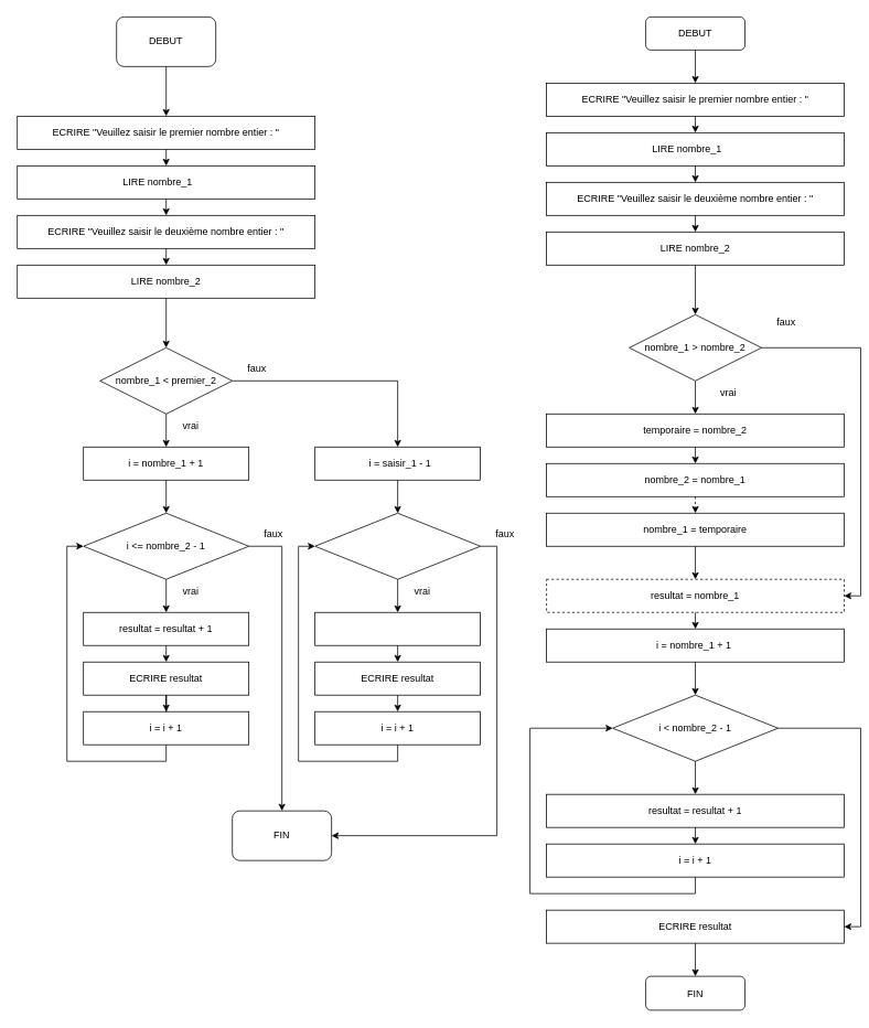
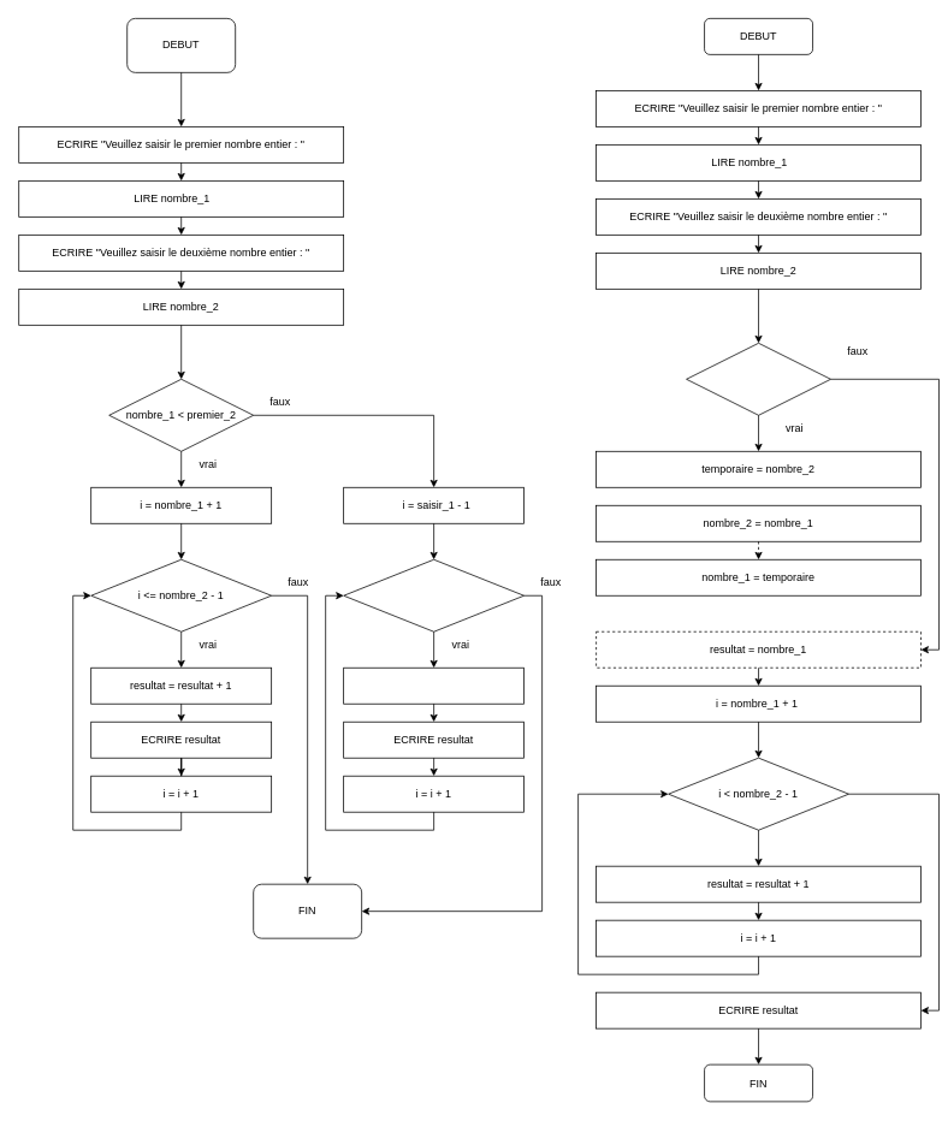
  <mxCell id="0" />
  <mxCell id="1" parent="0" />
  <mxCell id="2" style="edgeStyle=orthogonalEdgeStyle;rounded=0;orthogonalLoop=1;jettySize=auto;html=1;exitX=0.5;exitY=1;exitDx=0;exitDy=0;entryX=0.5;entryY=0;entryDx=0;entryDy=0;" parent="1" source="3" target="6" edge="1"><mxGeometry relative="1" as="geometry" /></mxCell>
  <mxCell id="3" value="" style="rounded=1;whiteSpace=wrap;html=1;fillColor=none;" parent="1" vertex="1"><mxGeometry x="140" y="20" width="120" height="60" as="geometry" /></mxCell>
  <mxCell id="4" value="DEBUT" style="text;html=1;strokeColor=none;fillColor=none;align=center;verticalAlign=middle;whiteSpace=wrap;rounded=0;" parent="1" vertex="1"><mxGeometry x="170" y="35" width="60" height="30" as="geometry" /></mxCell>
  <mxCell id="5" style="edgeStyle=orthogonalEdgeStyle;rounded=0;orthogonalLoop=1;jettySize=auto;html=1;exitX=0.5;exitY=1;exitDx=0;exitDy=0;entryX=0.5;entryY=0;entryDx=0;entryDy=0;" parent="1" source="6" target="9" edge="1"><mxGeometry relative="1" as="geometry" /></mxCell>
  <mxCell id="6" value="" style="rounded=0;whiteSpace=wrap;html=1;fillColor=none;" parent="1" vertex="1"><mxGeometry x="20" y="140" width="360" height="40" as="geometry" /></mxCell>
  <mxCell id="7" value="ECRIRE &quot;Veuillez saisir le premier nombre entier : &quot;" style="text;html=1;strokeColor=none;fillColor=none;align=center;verticalAlign=middle;whiteSpace=wrap;rounded=0;" parent="1" vertex="1"><mxGeometry x="40" y="150" width="320" height="20" as="geometry" /></mxCell>
  <mxCell id="8" style="edgeStyle=orthogonalEdgeStyle;rounded=0;orthogonalLoop=1;jettySize=auto;html=1;exitX=0.5;exitY=1;exitDx=0;exitDy=0;entryX=0.5;entryY=0;entryDx=0;entryDy=0;" parent="1" source="9" target="12" edge="1"><mxGeometry relative="1" as="geometry" /></mxCell>
  <mxCell id="9" value="" style="rounded=0;whiteSpace=wrap;html=1;fillColor=none;" parent="1" vertex="1"><mxGeometry x="20" y="200" width="360" height="40" as="geometry" /></mxCell>
  <mxCell id="10" value="LIRE nombre_1" style="text;html=1;strokeColor=none;fillColor=none;align=center;verticalAlign=middle;whiteSpace=wrap;rounded=0;" parent="1" vertex="1"><mxGeometry x="40" y="205" width="300" height="30" as="geometry" /></mxCell>
  <mxCell id="11" style="edgeStyle=orthogonalEdgeStyle;rounded=0;orthogonalLoop=1;jettySize=auto;html=1;exitX=0.5;exitY=1;exitDx=0;exitDy=0;entryX=0.5;entryY=0;entryDx=0;entryDy=0;" parent="1" source="12" target="15" edge="1"><mxGeometry relative="1" as="geometry" /></mxCell>
  <mxCell id="12" value="" style="rounded=0;whiteSpace=wrap;html=1;fillColor=none;" parent="1" vertex="1"><mxGeometry x="20" y="260" width="360" height="40" as="geometry" /></mxCell>
  <mxCell id="13" value="ECRIRE &quot;Veuillez saisir le deuxième nombre entier : &quot;" style="text;html=1;strokeColor=none;fillColor=none;align=center;verticalAlign=middle;whiteSpace=wrap;rounded=0;" parent="1" vertex="1"><mxGeometry x="40" y="265" width="320" height="30" as="geometry" /></mxCell>
  <mxCell id="14" style="edgeStyle=orthogonalEdgeStyle;rounded=0;orthogonalLoop=1;jettySize=auto;html=1;exitX=0.5;exitY=1;exitDx=0;exitDy=0;entryX=0.5;entryY=0;entryDx=0;entryDy=0;" parent="1" source="15" target="19" edge="1"><mxGeometry relative="1" as="geometry" /></mxCell>
  <mxCell id="15" value="" style="rounded=0;whiteSpace=wrap;html=1;fillColor=none;" parent="1" vertex="1"><mxGeometry x="20" y="320" width="360" height="40" as="geometry" /></mxCell>
  <mxCell id="16" value="LIRE nombre_2" style="text;html=1;strokeColor=none;fillColor=none;align=center;verticalAlign=middle;whiteSpace=wrap;rounded=0;" parent="1" vertex="1"><mxGeometry x="40" y="325" width="320" height="30" as="geometry" /></mxCell>
  <mxCell id="17" style="edgeStyle=orthogonalEdgeStyle;rounded=0;orthogonalLoop=1;jettySize=auto;html=1;entryX=0.5;entryY=0;entryDx=0;entryDy=0;" parent="1" source="19" target="24" edge="1"><mxGeometry relative="1" as="geometry" /></mxCell>
  <mxCell id="18" style="edgeStyle=orthogonalEdgeStyle;rounded=0;orthogonalLoop=1;jettySize=auto;html=1;exitX=1;exitY=0.5;exitDx=0;exitDy=0;entryX=0.5;entryY=0;entryDx=0;entryDy=0;" parent="1" source="19" target="46" edge="1"><mxGeometry relative="1" as="geometry" /></mxCell>
  <mxCell id="19" value="" style="rhombus;whiteSpace=wrap;html=1;fillColor=none;" parent="1" vertex="1"><mxGeometry x="120" y="420" width="160" height="80" as="geometry" /></mxCell>
  <mxCell id="20" value="nombre_1 &amp;lt; premier_2" style="text;html=1;strokeColor=none;fillColor=none;align=center;verticalAlign=middle;whiteSpace=wrap;rounded=0;" parent="1" vertex="1"><mxGeometry x="120" y="445" width="160" height="30" as="geometry" /></mxCell>
  <mxCell id="21" value="vrai" style="text;html=1;strokeColor=none;fillColor=none;align=center;verticalAlign=middle;whiteSpace=wrap;rounded=0;" parent="1" vertex="1"><mxGeometry x="200" y="500" width="60" height="30" as="geometry" /></mxCell>
  <mxCell id="22" value="faux" style="text;html=1;strokeColor=none;fillColor=none;align=center;verticalAlign=middle;whiteSpace=wrap;rounded=0;" parent="1" vertex="1"><mxGeometry x="280" y="430" width="60" height="30" as="geometry" /></mxCell>
  <mxCell id="23" style="edgeStyle=orthogonalEdgeStyle;rounded=0;orthogonalLoop=1;jettySize=auto;html=1;entryX=0.5;entryY=0;entryDx=0;entryDy=0;" parent="1" source="24" target="28" edge="1"><mxGeometry relative="1" as="geometry" /></mxCell>
  <mxCell id="24" value="" style="rounded=0;whiteSpace=wrap;html=1;fillColor=none;" parent="1" vertex="1"><mxGeometry x="100" y="540" width="200" height="40" as="geometry" /></mxCell>
  <mxCell id="25" value="i = nombre_1 + 1" style="text;html=1;strokeColor=none;fillColor=none;align=center;verticalAlign=middle;whiteSpace=wrap;rounded=0;" parent="1" vertex="1"><mxGeometry x="100" y="545" width="200" height="30" as="geometry" /></mxCell>
  <mxCell id="26" style="edgeStyle=orthogonalEdgeStyle;rounded=0;orthogonalLoop=1;jettySize=auto;html=1;exitX=0.5;exitY=1;exitDx=0;exitDy=0;entryX=0.5;entryY=0;entryDx=0;entryDy=0;" parent="1" source="28" target="31" edge="1"><mxGeometry relative="1" as="geometry" /></mxCell>
  <mxCell id="27" style="edgeStyle=orthogonalEdgeStyle;rounded=0;orthogonalLoop=1;jettySize=auto;html=1;exitX=1;exitY=0.5;exitDx=0;exitDy=0;entryX=0.5;entryY=0;entryDx=0;entryDy=0;" parent="1" source="28" target="57" edge="1"><mxGeometry relative="1" as="geometry" /></mxCell>
  <mxCell id="28" value="" style="rhombus;whiteSpace=wrap;html=1;fillColor=none;" parent="1" vertex="1"><mxGeometry x="100" y="620" width="200" height="80" as="geometry" /></mxCell>
  <mxCell id="29" value="i &amp;lt;=&amp;nbsp;nombre_2 - 1" style="text;html=1;strokeColor=none;fillColor=none;align=center;verticalAlign=middle;whiteSpace=wrap;rounded=0;" parent="1" vertex="1"><mxGeometry x="130" y="645" width="140" height="30" as="geometry" /></mxCell>
  <mxCell id="30" style="edgeStyle=orthogonalEdgeStyle;rounded=0;orthogonalLoop=1;jettySize=auto;html=1;exitX=0.5;exitY=1;exitDx=0;exitDy=0;entryX=0.5;entryY=0;entryDx=0;entryDy=0;" parent="1" source="31" target="34" edge="1"><mxGeometry relative="1" as="geometry" /></mxCell>
  <mxCell id="31" value="" style="rounded=0;whiteSpace=wrap;html=1;fillColor=none;" parent="1" vertex="1"><mxGeometry x="100" y="740" width="200" height="40" as="geometry" /></mxCell>
  <mxCell id="32" value="resultat = resultat + 1" style="text;html=1;strokeColor=none;fillColor=none;align=center;verticalAlign=middle;whiteSpace=wrap;rounded=0;" parent="1" vertex="1"><mxGeometry x="100" y="750" width="200" height="20" as="geometry" /></mxCell>
  <mxCell id="33" style="edgeStyle=orthogonalEdgeStyle;rounded=0;orthogonalLoop=1;jettySize=auto;html=1;entryX=0.5;entryY=0;entryDx=0;entryDy=0;" parent="1" source="34" target="37" edge="1"><mxGeometry relative="1" as="geometry" /></mxCell>
  <mxCell id="34" value="" style="rounded=0;whiteSpace=wrap;html=1;fillColor=none;" parent="1" vertex="1"><mxGeometry x="100" y="800" width="200" height="40" as="geometry" /></mxCell>
  <mxCell id="35" value="ECRIRE resultat" style="text;html=1;strokeColor=none;fillColor=none;align=center;verticalAlign=middle;whiteSpace=wrap;rounded=0;" parent="1" vertex="1"><mxGeometry x="100" y="810" width="200" height="20" as="geometry" /></mxCell>
  <mxCell id="36" style="edgeStyle=orthogonalEdgeStyle;rounded=0;orthogonalLoop=1;jettySize=auto;html=1;entryX=0;entryY=0.5;entryDx=0;entryDy=0;" parent="1" source="37" target="28" edge="1"><mxGeometry relative="1" as="geometry"><mxPoint x="180" y="950" as="targetPoint" /><Array as="points"><mxPoint x="200" y="920" /><mxPoint x="80" y="920" /><mxPoint x="80" y="660" /></Array></mxGeometry></mxCell>
  <mxCell id="37" value="" style="rounded=0;whiteSpace=wrap;html=1;fillColor=none;" parent="1" vertex="1"><mxGeometry x="100" y="860" width="200" height="40" as="geometry" /></mxCell>
  <mxCell id="38" value="i = i + 1" style="text;html=1;strokeColor=none;fillColor=none;align=center;verticalAlign=middle;whiteSpace=wrap;rounded=0;" parent="1" vertex="1"><mxGeometry x="140" y="865" width="120" height="30" as="geometry" /></mxCell>
  <mxCell id="39" style="edgeStyle=orthogonalEdgeStyle;rounded=0;orthogonalLoop=1;jettySize=auto;html=1;exitX=0.5;exitY=1;exitDx=0;exitDy=0;entryX=0.5;entryY=0;entryDx=0;entryDy=0;" parent="1" source="40" target="42" edge="1"><mxGeometry relative="1" as="geometry" /></mxCell>
  <mxCell id="40" value="" style="rounded=0;whiteSpace=wrap;html=1;fillColor=none;" parent="1" vertex="1"><mxGeometry x="380" y="740" width="200" height="40" as="geometry" /></mxCell>
  <mxCell id="41" style="edgeStyle=orthogonalEdgeStyle;rounded=0;orthogonalLoop=1;jettySize=auto;html=1;exitX=0.5;exitY=1;exitDx=0;exitDy=0;entryX=0.5;entryY=0;entryDx=0;entryDy=0;" parent="1" source="42" target="44" edge="1"><mxGeometry relative="1" as="geometry" /></mxCell>
  <mxCell id="42" value="" style="rounded=0;whiteSpace=wrap;html=1;fillColor=none;" parent="1" vertex="1"><mxGeometry x="380" y="800" width="200" height="40" as="geometry" /></mxCell>
  <mxCell id="43" style="edgeStyle=orthogonalEdgeStyle;rounded=0;orthogonalLoop=1;jettySize=auto;html=1;entryX=0;entryY=0.5;entryDx=0;entryDy=0;" parent="1" source="44" target="49" edge="1"><mxGeometry relative="1" as="geometry"><Array as="points"><mxPoint x="480" y="920" /><mxPoint x="360" y="920" /><mxPoint x="360" y="660" /></Array></mxGeometry></mxCell>
  <mxCell id="44" value="" style="rounded=0;whiteSpace=wrap;html=1;fillColor=none;" parent="1" vertex="1"><mxGeometry x="380" y="860" width="200" height="40" as="geometry" /></mxCell>
  <mxCell id="45" style="edgeStyle=orthogonalEdgeStyle;rounded=0;orthogonalLoop=1;jettySize=auto;html=1;entryX=0.5;entryY=0;entryDx=0;entryDy=0;" parent="1" source="46" target="49" edge="1"><mxGeometry relative="1" as="geometry" /></mxCell>
  <mxCell id="46" value="" style="rounded=0;whiteSpace=wrap;html=1;fillColor=none;" parent="1" vertex="1"><mxGeometry x="380" y="540" width="200" height="40" as="geometry" /></mxCell>
  <mxCell id="47" style="edgeStyle=orthogonalEdgeStyle;rounded=0;orthogonalLoop=1;jettySize=auto;html=1;entryX=0.5;entryY=0;entryDx=0;entryDy=0;" parent="1" source="49" target="40" edge="1"><mxGeometry relative="1" as="geometry" /></mxCell>
  <mxCell id="48" style="edgeStyle=orthogonalEdgeStyle;rounded=0;orthogonalLoop=1;jettySize=auto;html=1;exitX=1;exitY=0.5;exitDx=0;exitDy=0;entryX=1;entryY=0.5;entryDx=0;entryDy=0;" parent="1" source="49" target="57" edge="1"><mxGeometry relative="1" as="geometry" /></mxCell>
  <mxCell id="49" value="" style="rhombus;whiteSpace=wrap;html=1;fillColor=none;" parent="1" vertex="1"><mxGeometry x="380" y="620" width="200" height="80" as="geometry" /></mxCell>
  <mxCell id="50" value="ECRIRE resultat" style="text;html=1;strokeColor=none;fillColor=none;align=center;verticalAlign=middle;whiteSpace=wrap;rounded=0;" parent="1" vertex="1"><mxGeometry x="420" y="810" width="120" height="20" as="geometry" /></mxCell>
  <mxCell id="51" value="i = i + 1" style="text;html=1;strokeColor=none;fillColor=none;align=center;verticalAlign=middle;whiteSpace=wrap;rounded=0;" parent="1" vertex="1"><mxGeometry x="400" y="870" width="160" height="20" as="geometry" /></mxCell>
  <mxCell id="52" value="i = saisir_1 - 1" style="text;html=1;strokeColor=none;fillColor=none;align=center;verticalAlign=middle;whiteSpace=wrap;rounded=0;" parent="1" vertex="1"><mxGeometry x="400" y="550" width="166" height="20" as="geometry" /></mxCell>
  <mxCell id="53" value="vrai" style="text;html=1;strokeColor=none;fillColor=none;align=center;verticalAlign=middle;whiteSpace=wrap;rounded=0;" parent="1" vertex="1"><mxGeometry x="200" y="700" width="60" height="30" as="geometry" /></mxCell>
  <mxCell id="54" value="vrai" style="text;html=1;strokeColor=none;fillColor=none;align=center;verticalAlign=middle;whiteSpace=wrap;rounded=0;" parent="1" vertex="1"><mxGeometry x="480" y="700" width="60" height="30" as="geometry" /></mxCell>
  <mxCell id="55" value="faux" style="text;html=1;strokeColor=none;fillColor=none;align=center;verticalAlign=middle;whiteSpace=wrap;rounded=0;" parent="1" vertex="1"><mxGeometry x="580" y="630" width="60" height="30" as="geometry" /></mxCell>
  <mxCell id="56" value="faux" style="text;html=1;strokeColor=none;fillColor=none;align=center;verticalAlign=middle;whiteSpace=wrap;rounded=0;" parent="1" vertex="1"><mxGeometry x="300" y="630" width="60" height="30" as="geometry" /></mxCell>
  <mxCell id="57" value="" style="rounded=1;whiteSpace=wrap;html=1;fillColor=none;" parent="1" vertex="1"><mxGeometry x="280" y="980" width="120" height="60" as="geometry" /></mxCell>
  <mxCell id="58" value="FIN" style="text;html=1;strokeColor=none;fillColor=none;align=center;verticalAlign=middle;whiteSpace=wrap;rounded=0;" parent="1" vertex="1"><mxGeometry x="310" y="995" width="60" height="30" as="geometry" /></mxCell>
  <mxCell id="59" style="edgeStyle=orthogonalEdgeStyle;rounded=0;orthogonalLoop=1;jettySize=auto;html=1;exitX=0.5;exitY=1;exitDx=0;exitDy=0;entryX=0.5;entryY=0;entryDx=0;entryDy=0;" edge="1" parent="1" source="60" target="62"><mxGeometry relative="1" as="geometry" /></mxCell>
  <mxCell id="60" value="&lt;span style=&quot;&quot;&gt;DEBUT&lt;/span&gt;" style="rounded=1;whiteSpace=wrap;html=1;fillColor=none;" vertex="1" parent="1"><mxGeometry x="780" y="20" width="120" height="40" as="geometry" /></mxCell>
  <mxCell id="61" style="edgeStyle=orthogonalEdgeStyle;rounded=0;orthogonalLoop=1;jettySize=auto;html=1;exitX=0.5;exitY=1;exitDx=0;exitDy=0;entryX=0.5;entryY=0;entryDx=0;entryDy=0;" edge="1" parent="1" source="62" target="65"><mxGeometry relative="1" as="geometry" /></mxCell>
  <mxCell id="62" value="" style="rounded=0;whiteSpace=wrap;html=1;fillColor=none;" vertex="1" parent="1"><mxGeometry x="660" y="100" width="360" height="40" as="geometry" /></mxCell>
  <mxCell id="63" value="ECRIRE &quot;Veuillez saisir le premier nombre entier : &quot;" style="text;html=1;strokeColor=none;fillColor=none;align=center;verticalAlign=middle;whiteSpace=wrap;rounded=0;" vertex="1" parent="1"><mxGeometry x="680" y="110" width="320" height="20" as="geometry" /></mxCell>
  <mxCell id="64" style="edgeStyle=orthogonalEdgeStyle;rounded=0;orthogonalLoop=1;jettySize=auto;html=1;exitX=0.5;exitY=1;exitDx=0;exitDy=0;entryX=0.5;entryY=0;entryDx=0;entryDy=0;" edge="1" parent="1" source="65" target="68"><mxGeometry relative="1" as="geometry" /></mxCell>
  <mxCell id="65" value="" style="rounded=0;whiteSpace=wrap;html=1;fillColor=none;" vertex="1" parent="1"><mxGeometry x="660" y="160" width="360" height="40" as="geometry" /></mxCell>
  <mxCell id="66" value="LIRE nombre_1" style="text;html=1;strokeColor=none;fillColor=none;align=center;verticalAlign=middle;whiteSpace=wrap;rounded=0;" vertex="1" parent="1"><mxGeometry x="680" y="165" width="300" height="30" as="geometry" /></mxCell>
  <mxCell id="67" style="edgeStyle=orthogonalEdgeStyle;rounded=0;orthogonalLoop=1;jettySize=auto;html=1;exitX=0.5;exitY=1;exitDx=0;exitDy=0;entryX=0.5;entryY=0;entryDx=0;entryDy=0;" edge="1" parent="1" source="68" target="71"><mxGeometry relative="1" as="geometry" /></mxCell>
  <mxCell id="68" value="" style="rounded=0;whiteSpace=wrap;html=1;fillColor=none;" vertex="1" parent="1"><mxGeometry x="660" y="220" width="360" height="40" as="geometry" /></mxCell>
  <mxCell id="69" value="ECRIRE &quot;Veuillez saisir le deuxième nombre entier : &quot;" style="text;html=1;strokeColor=none;fillColor=none;align=center;verticalAlign=middle;whiteSpace=wrap;rounded=0;" vertex="1" parent="1"><mxGeometry x="680" y="225" width="320" height="30" as="geometry" /></mxCell>
  <mxCell id="70" style="edgeStyle=orthogonalEdgeStyle;rounded=0;orthogonalLoop=1;jettySize=auto;html=1;exitX=0.5;exitY=1;exitDx=0;exitDy=0;entryX=0.5;entryY=0;entryDx=0;entryDy=0;" edge="1" parent="1" source="71" target="75"><mxGeometry relative="1" as="geometry" /></mxCell>
  <mxCell id="71" value="" style="rounded=0;whiteSpace=wrap;html=1;fillColor=none;" vertex="1" parent="1"><mxGeometry x="660" y="280" width="360" height="40" as="geometry" /></mxCell>
  <mxCell id="72" value="LIRE nombre_2" style="text;html=1;strokeColor=none;fillColor=none;align=center;verticalAlign=middle;whiteSpace=wrap;rounded=0;" vertex="1" parent="1"><mxGeometry x="680" y="285" width="320" height="30" as="geometry" /></mxCell>
  <mxCell id="73" style="edgeStyle=orthogonalEdgeStyle;rounded=0;orthogonalLoop=1;jettySize=auto;html=1;exitX=0.5;exitY=1;exitDx=0;exitDy=0;entryX=0.5;entryY=0;entryDx=0;entryDy=0;" edge="1" parent="1" source="75" target="80"><mxGeometry relative="1" as="geometry" /></mxCell>
  <mxCell id="74" style="edgeStyle=orthogonalEdgeStyle;rounded=0;orthogonalLoop=1;jettySize=auto;html=1;exitX=1;exitY=0.5;exitDx=0;exitDy=0;entryX=1;entryY=0.5;entryDx=0;entryDy=0;" edge="1" parent="1" source="75" target="86"><mxGeometry relative="1" as="geometry" /></mxCell>
  <mxCell id="75" value="" style="rhombus;whiteSpace=wrap;html=1;fillColor=none;" vertex="1" parent="1"><mxGeometry x="760" y="380" width="160" height="80" as="geometry" /></mxCell>
- <mxCell id="76" value="nombre_1 &amp;gt; nombre_2" style="text;html=1;strokeColor=none;fillColor=none;align=center;verticalAlign=middle;whiteSpace=wrap;rounded=0;" vertex="1" parent="1"><mxGeometry x="760" y="405" width="160" height="30" as="geometry" /></mxCell>
  <mxCell id="77" value="vrai" style="text;html=1;strokeColor=none;fillColor=none;align=center;verticalAlign=middle;whiteSpace=wrap;rounded=0;" vertex="1" parent="1"><mxGeometry x="850" y="460" width="60" height="30" as="geometry" /></mxCell>
  <mxCell id="78" value="faux" style="text;html=1;strokeColor=none;fillColor=none;align=center;verticalAlign=middle;whiteSpace=wrap;rounded=0;" vertex="1" parent="1"><mxGeometry x="920" y="375" width="60" height="30" as="geometry" /></mxCell>
- <mxCell id="79" style="edgeStyle=orthogonalEdgeStyle;rounded=0;orthogonalLoop=1;jettySize=auto;html=1;exitX=0.5;exitY=1;exitDx=0;exitDy=0;entryX=0.5;entryY=0;entryDx=0;entryDy=0;" edge="1" parent="1" source="80" target="82"><mxGeometry relative="1" as="geometry" /></mxCell>
  <mxCell id="80" value="&lt;span style=&quot;&quot;&gt;temporaire = nombre_2&lt;/span&gt;" style="rounded=0;whiteSpace=wrap;html=1;fillColor=none;" vertex="1" parent="1"><mxGeometry x="660" y="500" width="360" height="40" as="geometry" /></mxCell>
  <mxCell id="81" style="edgeStyle=orthogonalEdgeStyle;rounded=0;orthogonalLoop=1;jettySize=auto;html=1;exitX=0.5;exitY=1;exitDx=0;exitDy=0;entryX=0.5;entryY=0;entryDx=0;entryDy=0;dashed=1;" edge="1" parent="1" source="82" target="84"><mxGeometry relative="1" as="geometry" /></mxCell>
  <mxCell id="82" value="&lt;span style=&quot;&quot;&gt;nombre_2 = nombre_1&lt;/span&gt;" style="rounded=0;whiteSpace=wrap;html=1;fillColor=none;" vertex="1" parent="1"><mxGeometry x="660" y="560" width="360" height="40" as="geometry" /></mxCell>
- <mxCell id="83" style="edgeStyle=orthogonalEdgeStyle;rounded=0;orthogonalLoop=1;jettySize=auto;html=1;exitX=0.5;exitY=1;exitDx=0;exitDy=0;entryX=0.5;entryY=0;entryDx=0;entryDy=0;" edge="1" parent="1" source="84" target="86"><mxGeometry relative="1" as="geometry" /></mxCell>
  <mxCell id="84" value="nombre_1 = temporaire" style="rounded=0;whiteSpace=wrap;html=1;fillColor=none;" vertex="1" parent="1"><mxGeometry x="660" y="620" width="360" height="40" as="geometry" /></mxCell>
  <mxCell id="85" style="edgeStyle=orthogonalEdgeStyle;rounded=0;orthogonalLoop=1;jettySize=auto;html=1;exitX=0.5;exitY=1;exitDx=0;exitDy=0;entryX=0.5;entryY=0;entryDx=0;entryDy=0;" edge="1" parent="1" source="86" target="91"><mxGeometry relative="1" as="geometry" /></mxCell>
  <mxCell id="86" value="resultat = nombre_1" style="rounded=0;whiteSpace=wrap;html=1;fillColor=none;dashed=1;" vertex="1" parent="1"><mxGeometry x="660" y="700" width="360" height="40" as="geometry" /></mxCell>
  <mxCell id="87" style="edgeStyle=orthogonalEdgeStyle;rounded=0;orthogonalLoop=1;jettySize=auto;html=1;exitX=0.5;exitY=1;exitDx=0;exitDy=0;entryX=0.5;entryY=0;entryDx=0;entryDy=0;" edge="1" parent="1" source="89" target="93"><mxGeometry relative="1" as="geometry" /></mxCell>
  <mxCell id="88" style="edgeStyle=orthogonalEdgeStyle;rounded=0;orthogonalLoop=1;jettySize=auto;html=1;exitX=1;exitY=0.5;exitDx=0;exitDy=0;entryX=1;entryY=0.5;entryDx=0;entryDy=0;" edge="1" parent="1" source="89" target="95"><mxGeometry relative="1" as="geometry" /></mxCell>
  <mxCell id="89" value="i &amp;lt;&amp;nbsp;nombre_2 - 1" style="rhombus;whiteSpace=wrap;html=1;fillColor=none;" vertex="1" parent="1"><mxGeometry x="740" y="840" width="200" height="80" as="geometry" /></mxCell>
  <mxCell id="90" style="edgeStyle=orthogonalEdgeStyle;rounded=0;orthogonalLoop=1;jettySize=auto;html=1;exitX=0.5;exitY=1;exitDx=0;exitDy=0;entryX=0.5;entryY=0;entryDx=0;entryDy=0;" edge="1" parent="1" source="91" target="89"><mxGeometry relative="1" as="geometry" /></mxCell>
  <mxCell id="91" value="i = nombre_1 + 1&amp;nbsp;" style="rounded=0;whiteSpace=wrap;html=1;fillColor=none;" vertex="1" parent="1"><mxGeometry x="660" y="760" width="360" height="40" as="geometry" /></mxCell>
  <mxCell id="92" style="edgeStyle=orthogonalEdgeStyle;rounded=0;orthogonalLoop=1;jettySize=auto;html=1;exitX=0.5;exitY=1;exitDx=0;exitDy=0;entryX=0.5;entryY=0;entryDx=0;entryDy=0;" edge="1" parent="1" source="93" target="98"><mxGeometry relative="1" as="geometry" /></mxCell>
  <mxCell id="93" value="resultat = resultat + 1" style="rounded=0;whiteSpace=wrap;html=1;fillColor=none;" vertex="1" parent="1"><mxGeometry x="660" y="960" width="360" height="40" as="geometry" /></mxCell>
  <mxCell id="94" style="edgeStyle=orthogonalEdgeStyle;rounded=0;orthogonalLoop=1;jettySize=auto;html=1;exitX=0.5;exitY=1;exitDx=0;exitDy=0;entryX=0.5;entryY=0;entryDx=0;entryDy=0;" edge="1" parent="1" source="95" target="96"><mxGeometry relative="1" as="geometry" /></mxCell>
  <mxCell id="95" value="ECRIRE resultat" style="rounded=0;whiteSpace=wrap;html=1;fillColor=none;" vertex="1" parent="1"><mxGeometry x="660" y="1100" width="360" height="40" as="geometry" /></mxCell>
  <mxCell id="96" value="FIN" style="rounded=1;whiteSpace=wrap;html=1;fillColor=none;" vertex="1" parent="1"><mxGeometry x="780" y="1180" width="120" height="41" as="geometry" /></mxCell>
  <mxCell id="97" style="edgeStyle=orthogonalEdgeStyle;rounded=0;orthogonalLoop=1;jettySize=auto;html=1;exitX=0.5;exitY=1;exitDx=0;exitDy=0;entryX=0;entryY=0.5;entryDx=0;entryDy=0;" edge="1" parent="1" source="98" target="89"><mxGeometry relative="1" as="geometry"><Array as="points"><mxPoint x="840" y="1080" /><mxPoint x="640" y="1080" /><mxPoint x="640" y="880" /></Array></mxGeometry></mxCell>
  <mxCell id="98" value="i = i + 1" style="rounded=0;whiteSpace=wrap;html=1;fillColor=none;" vertex="1" parent="1"><mxGeometry x="660" y="1020" width="360" height="40" as="geometry" /></mxCell>
